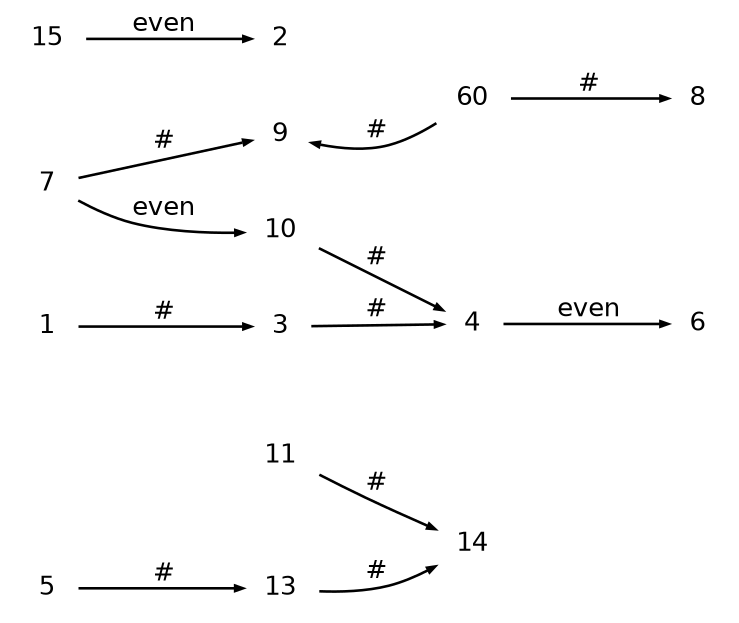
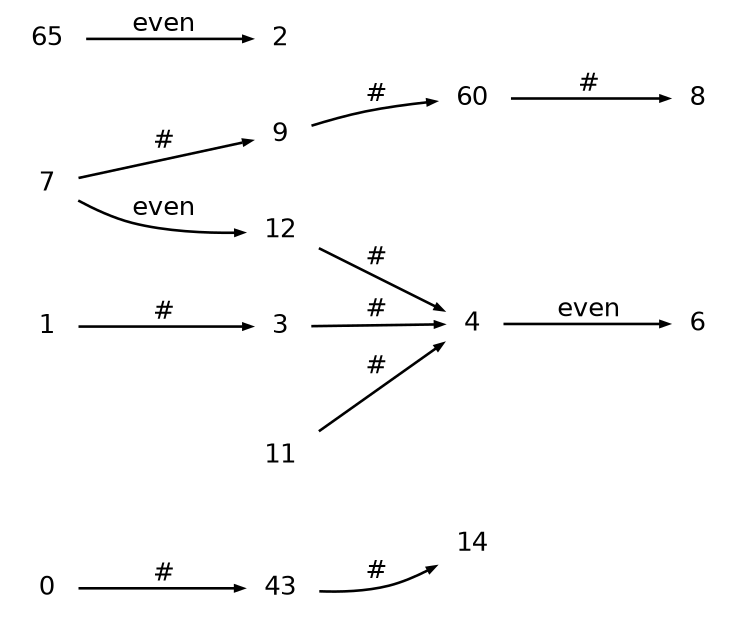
  digraph {
    rankdir=LR
    node [fontname=Helvetica fontsize=10 shape=plaintext]
    edge [arrowsize=0.3 fontname=Helvetica fontsize=10]
    1 [height=.2 width=.3]
    3 [height=.2 width=.3]
    4 [height=.2 width=.3]
    6 [height=.2 width=.3]
-   5 [height=.2 width=.3]
-   13 [height=.2 width=.3]
+   5 [height=.2 width=.3 label=0]
+   13 [height=.2 width=.3 label=43]
    14 [height=.2 width=.3]
    7 [height=.2 width=.3]
    9 [height=.2 width=.3]
-   12 [height=.2 width=.3 label=10]
+   12 [height=.2 width=.3]
    n11 [height=.2 label=60 width=.3]
    8 [height=.2 width=.3]
    11 [height=.2 width=.3]
-   15 [height=.2 width=.3]
+   15 [height=.2 width=.3 label=65]
    2 [height=.2 width=.3]
    1 -> 3 [label="#"]
    3 -> 4 [label="#"]
    4 -> 6 [label=even]
    5 -> 13 [label="#"]
    13 -> 14 [label="#"]
    7 -> 9 [label="#"]
    7 -> 12 [label=even]
-   n11 -> 9 [label="#"]
+   9 -> n11 [label="#"]
    12 -> 4 [label="#"]
    n11 -> 8 [label="#"]
-   11 -> 14 [label="#"]
+   11 -> 4 [label="#"]
    15 -> 2 [label=even]
  }
